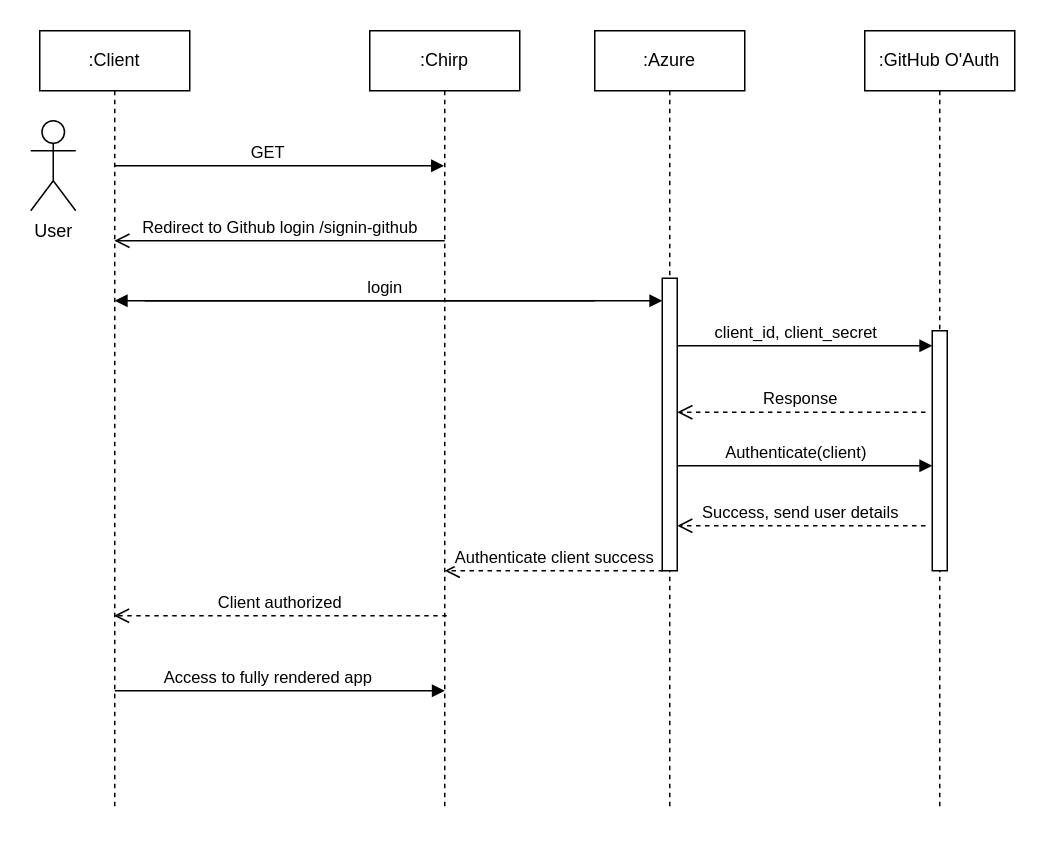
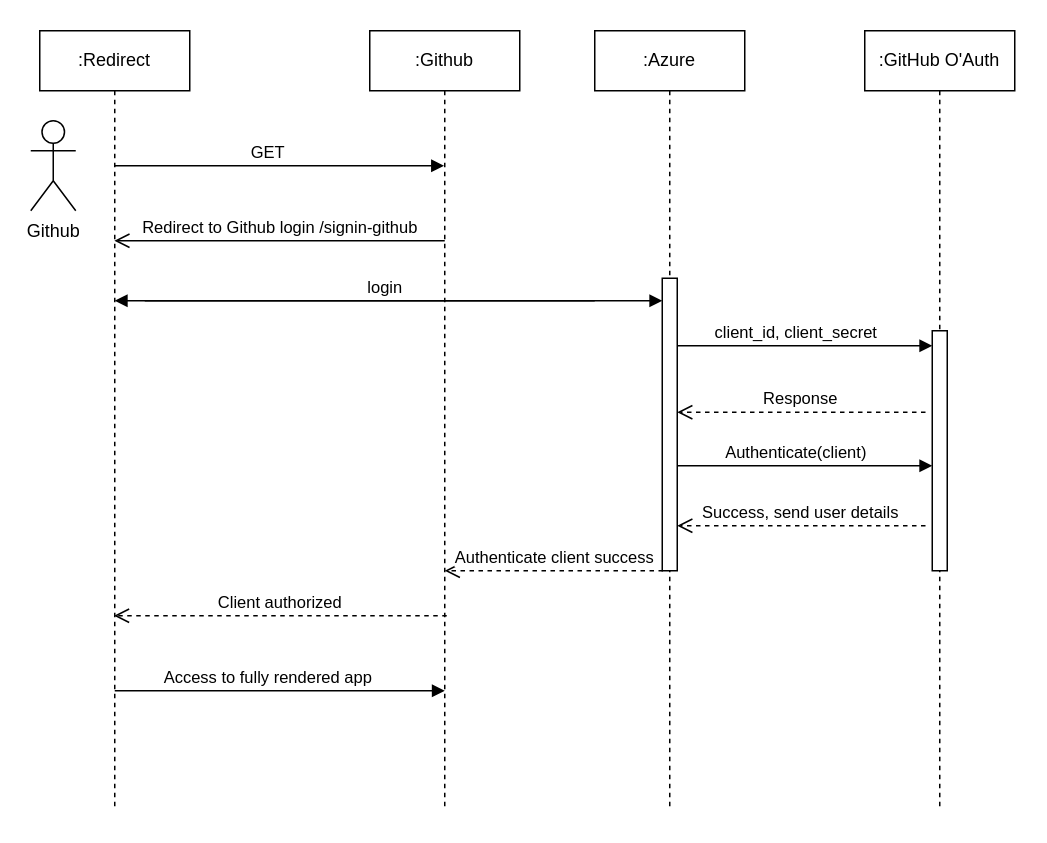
  <mxCell id="0" />
  <mxCell id="1" parent="0" />
- <mxCell id="2" value=":Client" style="shape=umlLifeline;perimeter=lifelinePerimeter;whiteSpace=wrap;html=1;container=0;dropTarget=0;collapsible=0;recursiveResize=0;outlineConnect=0;portConstraint=eastwest;newEdgeStyle={&quot;edgeStyle&quot;:&quot;elbowEdgeStyle&quot;,&quot;elbow&quot;:&quot;vertical&quot;,&quot;curved&quot;:0,&quot;rounded&quot;:0};" vertex="1" parent="1"><mxGeometry x="26" y="20" width="100" height="520" as="geometry" /></mxCell>
- <mxCell id="3" value=":Chirp" style="shape=umlLifeline;perimeter=lifelinePerimeter;whiteSpace=wrap;html=1;container=0;dropTarget=0;collapsible=0;recursiveResize=0;outlineConnect=0;portConstraint=eastwest;newEdgeStyle={&quot;edgeStyle&quot;:&quot;elbowEdgeStyle&quot;,&quot;elbow&quot;:&quot;vertical&quot;,&quot;curved&quot;:0,&quot;rounded&quot;:0};" vertex="1" parent="1"><mxGeometry x="246" y="20" width="100" height="520" as="geometry" /></mxCell>
+ <mxCell id="2" value=":Redirect" style="shape=umlLifeline;perimeter=lifelinePerimeter;whiteSpace=wrap;html=1;container=0;dropTarget=0;collapsible=0;recursiveResize=0;outlineConnect=0;portConstraint=eastwest;newEdgeStyle={&quot;edgeStyle&quot;:&quot;elbowEdgeStyle&quot;,&quot;elbow&quot;:&quot;vertical&quot;,&quot;curved&quot;:0,&quot;rounded&quot;:0};" vertex="1" parent="1"><mxGeometry x="26" y="20" width="100" height="520" as="geometry" /></mxCell>
+ <mxCell id="3" value=":Github" style="shape=umlLifeline;perimeter=lifelinePerimeter;whiteSpace=wrap;html=1;container=0;dropTarget=0;collapsible=0;recursiveResize=0;outlineConnect=0;portConstraint=eastwest;newEdgeStyle={&quot;edgeStyle&quot;:&quot;elbowEdgeStyle&quot;,&quot;elbow&quot;:&quot;vertical&quot;,&quot;curved&quot;:0,&quot;rounded&quot;:0};" vertex="1" parent="1"><mxGeometry x="246" y="20" width="100" height="520" as="geometry" /></mxCell>
  <mxCell id="4" value="GET" style="html=1;verticalAlign=bottom;endArrow=block;edgeStyle=elbowEdgeStyle;elbow=vertical;curved=0;rounded=0;" edge="1" parent="1" target="3"><mxGeometry x="-0.073" relative="1" as="geometry"><mxPoint x="76" y="110" as="sourcePoint" /><Array as="points"><mxPoint x="191" y="110" /></Array><mxPoint x="396" y="110" as="targetPoint" /><mxPoint as="offset" /></mxGeometry></mxCell>
  <mxCell id="5" value=":Azure" style="shape=umlLifeline;perimeter=lifelinePerimeter;whiteSpace=wrap;html=1;container=0;dropTarget=0;collapsible=0;recursiveResize=0;outlineConnect=0;portConstraint=eastwest;newEdgeStyle={&quot;edgeStyle&quot;:&quot;elbowEdgeStyle&quot;,&quot;elbow&quot;:&quot;vertical&quot;,&quot;curved&quot;:0,&quot;rounded&quot;:0};" vertex="1" parent="1"><mxGeometry x="396" y="20" width="100" height="520" as="geometry" /></mxCell>
  <mxCell id="6" value="" style="html=1;points=[];perimeter=orthogonalPerimeter;outlineConnect=0;targetShapes=umlLifeline;portConstraint=eastwest;newEdgeStyle={&quot;edgeStyle&quot;:&quot;elbowEdgeStyle&quot;,&quot;elbow&quot;:&quot;vertical&quot;,&quot;curved&quot;:0,&quot;rounded&quot;:0};" vertex="1" parent="5"><mxGeometry x="45" y="165" width="10" height="195" as="geometry" /></mxCell>
  <mxCell id="7" value="Redirect to Github login /signin-github" style="html=1;verticalAlign=bottom;endArrow=open;endSize=8;edgeStyle=elbowEdgeStyle;elbow=vertical;curved=0;rounded=0;" edge="1" parent="1"><mxGeometry x="0.184" relative="1" as="geometry"><mxPoint x="75.75" y="160" as="targetPoint" /><Array as="points"><mxPoint x="296" y="160" /></Array><mxPoint x="246" y="160" as="sourcePoint" /><mxPoint as="offset" /></mxGeometry></mxCell>
  <mxCell id="8" value=":GitHub O'Auth" style="shape=umlLifeline;perimeter=lifelinePerimeter;whiteSpace=wrap;html=1;container=0;dropTarget=0;collapsible=0;recursiveResize=0;outlineConnect=0;portConstraint=eastwest;newEdgeStyle={&quot;edgeStyle&quot;:&quot;elbowEdgeStyle&quot;,&quot;elbow&quot;:&quot;vertical&quot;,&quot;curved&quot;:0,&quot;rounded&quot;:0};" vertex="1" parent="1"><mxGeometry x="576" y="20" width="100" height="520" as="geometry" /></mxCell>
  <mxCell id="9" value="" style="html=1;points=[];perimeter=orthogonalPerimeter;outlineConnect=0;targetShapes=umlLifeline;portConstraint=eastwest;newEdgeStyle={&quot;edgeStyle&quot;:&quot;elbowEdgeStyle&quot;,&quot;elbow&quot;:&quot;vertical&quot;,&quot;curved&quot;:0,&quot;rounded&quot;:0};" vertex="1" parent="8"><mxGeometry x="45" y="200" width="10" height="160" as="geometry" /></mxCell>
  <mxCell id="10" value="login" style="html=1;verticalAlign=bottom;endArrow=block;edgeStyle=elbowEdgeStyle;elbow=vertical;curved=0;rounded=0;" edge="1" parent="1" target="6"><mxGeometry x="-0.073" relative="1" as="geometry"><mxPoint x="96" y="200" as="sourcePoint" /><Array as="points"><mxPoint x="371" y="200" /></Array><mxPoint x="436" y="200" as="targetPoint" /><mxPoint as="offset" /></mxGeometry></mxCell>
  <mxCell id="11" value="" style="html=1;verticalAlign=bottom;endArrow=block;edgeStyle=elbowEdgeStyle;elbow=vertical;curved=0;rounded=0;" edge="1" parent="1"><mxGeometry x="0.007" relative="1" as="geometry"><mxPoint x="396" y="200" as="sourcePoint" /><Array as="points"><mxPoint x="126" y="200" /></Array><mxPoint x="76" y="200" as="targetPoint" /><mxPoint as="offset" /></mxGeometry></mxCell>
  <mxCell id="12" value="Client authorized" style="html=1;verticalAlign=bottom;endArrow=open;dashed=1;endSize=8;edgeStyle=elbowEdgeStyle;elbow=vertical;curved=0;rounded=0;" edge="1" parent="1" target="2"><mxGeometry x="0.004" relative="1" as="geometry"><mxPoint x="86" y="410" as="targetPoint" /><Array as="points"><mxPoint x="145.5" y="410" /></Array><mxPoint x="297.33" y="410" as="sourcePoint" /><mxPoint as="offset" /></mxGeometry></mxCell>
  <mxCell id="13" value="client_id, client_secret" style="html=1;verticalAlign=bottom;endArrow=block;edgeStyle=elbowEdgeStyle;elbow=horizontal;curved=0;rounded=0;" edge="1" parent="1" source="6" target="9"><mxGeometry x="-0.073" relative="1" as="geometry"><mxPoint x="456" y="230" as="sourcePoint" /><Array as="points"><mxPoint x="501" y="230" /></Array><mxPoint x="616" y="230" as="targetPoint" /><mxPoint as="offset" /></mxGeometry></mxCell>
  <mxCell id="14" value="Response" style="html=1;verticalAlign=bottom;endArrow=open;dashed=1;endSize=8;edgeStyle=elbowEdgeStyle;elbow=vertical;curved=0;rounded=0;" edge="1" parent="1" target="6"><mxGeometry x="0.013" relative="1" as="geometry"><mxPoint x="456" y="274.33" as="targetPoint" /><Array as="points"><mxPoint x="464.67" y="274.33" /></Array><mxPoint x="616.5" y="274.33" as="sourcePoint" /><mxPoint as="offset" /></mxGeometry></mxCell>
  <mxCell id="15" value="Authenticate(client)" style="html=1;verticalAlign=bottom;endArrow=block;edgeStyle=elbowEdgeStyle;elbow=horizontal;curved=0;rounded=0;" edge="1" parent="1" source="6" target="9"><mxGeometry x="-0.073" relative="1" as="geometry"><mxPoint x="456" y="310" as="sourcePoint" /><Array as="points"><mxPoint x="501" y="310" /></Array><mxPoint x="616" y="310" as="targetPoint" /><mxPoint as="offset" /></mxGeometry></mxCell>
  <mxCell id="16" value="Success, send user details" style="html=1;verticalAlign=bottom;endArrow=open;dashed=1;endSize=8;edgeStyle=elbowEdgeStyle;elbow=vertical;curved=0;rounded=0;" edge="1" parent="1" target="6"><mxGeometry x="0.013" relative="1" as="geometry"><mxPoint x="456" y="350" as="targetPoint" /><Array as="points"><mxPoint x="464.67" y="350" /></Array><mxPoint x="616.5" y="350" as="sourcePoint" /><mxPoint as="offset" /></mxGeometry></mxCell>
  <mxCell id="17" value="Authenticate client success" style="html=1;verticalAlign=bottom;endArrow=open;dashed=1;endSize=8;edgeStyle=elbowEdgeStyle;elbow=vertical;curved=0;rounded=0;entryX=0.5;entryY=0.692;entryDx=0;entryDy=0;entryPerimeter=0;" edge="1" parent="1" target="3"><mxGeometry x="0.009" relative="1" as="geometry"><mxPoint x="306" y="380" as="targetPoint" /><Array as="points" /><mxPoint x="441.5" y="380" as="sourcePoint" /><mxPoint as="offset" /></mxGeometry></mxCell>
  <mxCell id="18" value="Access to fully rendered app" style="html=1;verticalAlign=bottom;endArrow=block;edgeStyle=elbowEdgeStyle;elbow=vertical;curved=0;rounded=0;" edge="1" parent="1"><mxGeometry x="-0.073" relative="1" as="geometry"><mxPoint x="76" y="460" as="sourcePoint" /><Array as="points"><mxPoint x="191" y="460" /></Array><mxPoint x="296" y="460" as="targetPoint" /><mxPoint as="offset" /></mxGeometry></mxCell>
- <mxCell id="19" value="User" style="shape=umlActor;verticalLabelPosition=bottom;verticalAlign=top;html=1;outlineConnect=0;" vertex="1" parent="1"><mxGeometry x="20" y="80" width="30" height="60" as="geometry" /></mxCell>
+ <mxCell id="19" value="Github" style="shape=umlActor;verticalLabelPosition=bottom;verticalAlign=top;html=1;outlineConnect=0;" vertex="1" parent="1"><mxGeometry x="20" y="80" width="30" height="60" as="geometry" /></mxCell>
